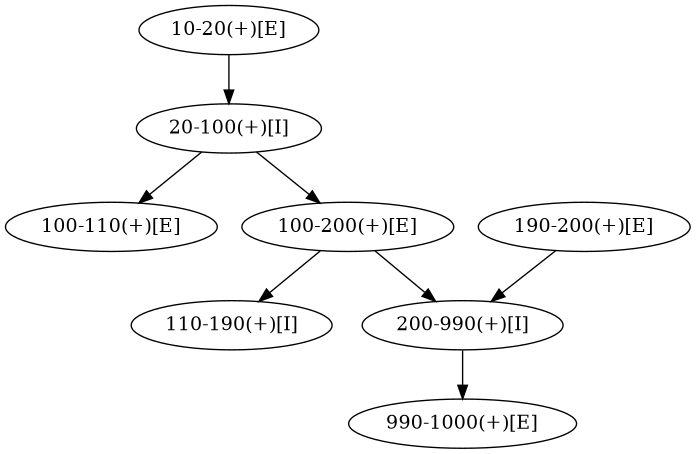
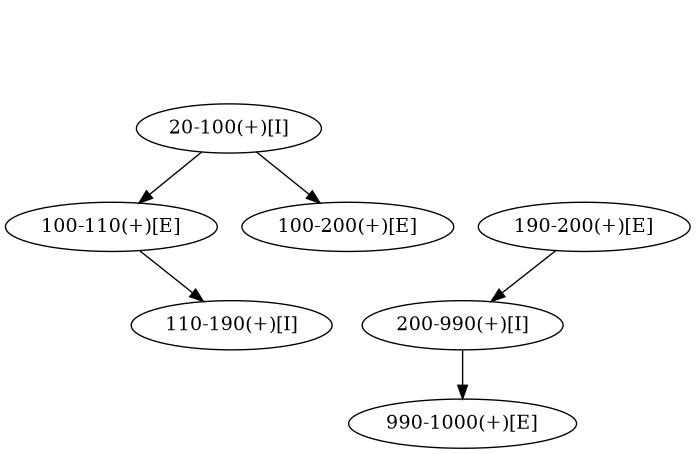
  strict digraph {
    node [ids="A.1.1"]
-   "10-20(+)[E]" [ids="A.1.1.1"]
    "20-100(+)[I]"
    "100-110(+)[E]" [ids="A.1.1.2"]
    "100-200(+)[E]" [ids="A.2.1.1"]
    "110-190(+)[I]"
    "200-990(+)[I]"
    "190-200(+)[E]" [ids="A.1.1.3"]
    "990-1000(+)[E]" [ids="A.1.1.4"]
-   "10-20(+)[E]" -> "20-100(+)[I]"
    "20-100(+)[I]" -> "100-110(+)[E]"
    "20-100(+)[I]" -> "100-200(+)[E]"
-   "100-200(+)[E]" -> "110-190(+)[I]"
-   "100-200(+)[E]" -> "200-990(+)[I]"
+   "100-110(+)[E]" -> "110-190(+)[I]"
    "200-990(+)[I]" -> "990-1000(+)[E]"
    "190-200(+)[E]" -> "200-990(+)[I]"
  }
